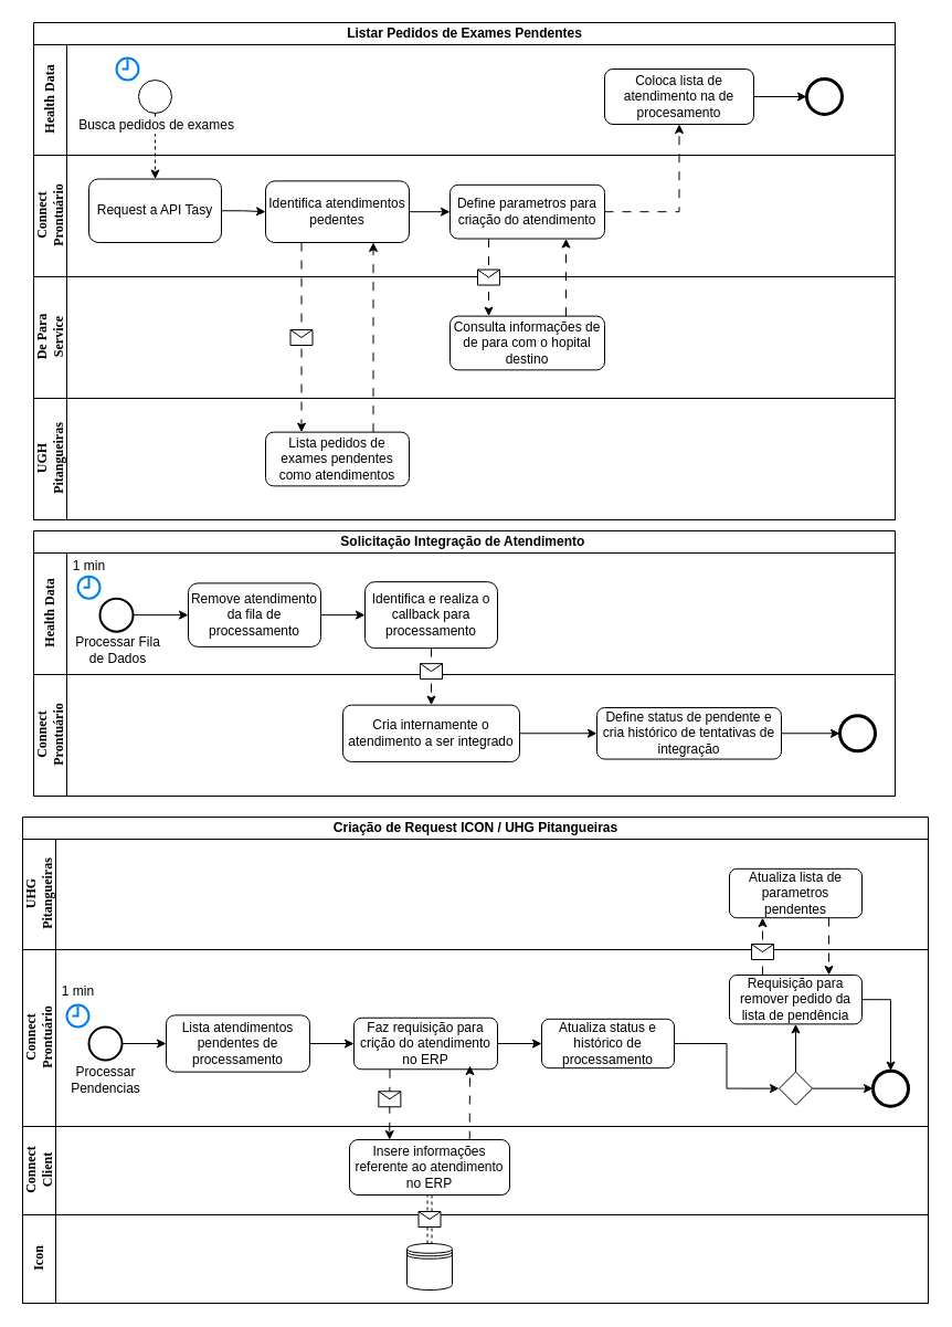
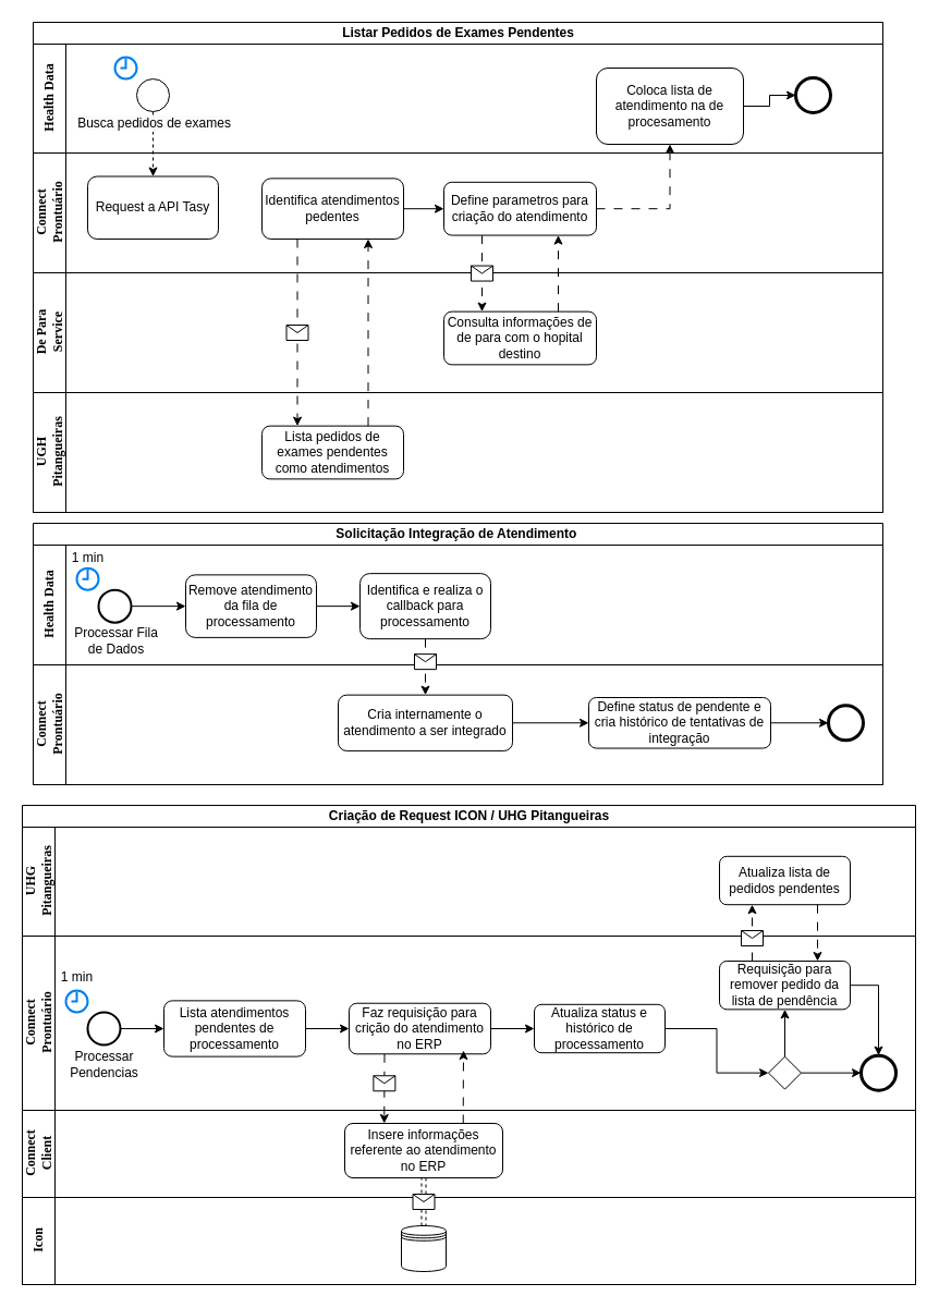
  <mxCell id="0" />
  <mxCell id="1" parent="0" />
  <mxCell id="2" value="Listar Pedidos de Exames Pendentes" style="swimlane;childLayout=stackLayout;resizeParent=1;resizeParentMax=0;horizontal=1;startSize=20;horizontalStack=0;html=1;" vertex="1" parent="1"><mxGeometry x="30" y="20" width="780" height="450" as="geometry" /></mxCell>
  <mxCell id="3" value="Health Data" style="swimlane;startSize=30;horizontal=0;glass=0;rounded=0;html=1;spacingTop=0;spacing=2;fontFamily=Verdana;" vertex="1" parent="2"><mxGeometry y="20" width="780" height="100" as="geometry"><mxRectangle y="20" width="760" height="30" as="alternateBounds" /></mxGeometry></mxCell>
  <mxCell id="4" value="" style="html=1;verticalLabelPosition=bottom;align=center;labelBackgroundColor=#ffffff;verticalAlign=top;strokeWidth=2;strokeColor=#0080F0;shadow=0;dashed=0;shape=mxgraph.ios7.icons.clock;" vertex="1" parent="3"><mxGeometry x="75" y="12" width="20" height="20" as="geometry" /></mxCell>
  <mxCell id="5" value="" style="strokeWidth=1;html=1;shape=mxgraph.flowchart.start_2;whiteSpace=wrap;" vertex="1" parent="3"><mxGeometry x="95" y="32" width="30" height="30" as="geometry" /></mxCell>
- <mxCell id="6" value="Coloca lista de atendimento na de procesamento" style="rounded=1;whiteSpace=wrap;html=1;" vertex="1" parent="3"><mxGeometry x="517" y="22" width="135" height="50" as="geometry" /></mxCell>
+ <mxCell id="6" value="Coloca lista de atendimento na de procesamento" style="rounded=1;whiteSpace=wrap;html=1;" vertex="1" parent="3"><mxGeometry x="517" y="22" width="135" height="70" as="geometry" /></mxCell>
  <mxCell id="7" value="" style="points=[[0.145,0.145,0],[0.5,0,0],[0.855,0.145,0],[1,0.5,0],[0.855,0.855,0],[0.5,1,0],[0.145,0.855,0],[0,0.5,0]];shape=mxgraph.bpmn.event;html=1;verticalLabelPosition=bottom;labelBackgroundColor=#ffffff;verticalAlign=top;align=center;perimeter=ellipsePerimeter;outlineConnect=0;aspect=fixed;outline=end;symbol=terminate2;strokeWidth=1;" vertex="1" parent="3"><mxGeometry x="700" y="31" width="32" height="32" as="geometry" /></mxCell>
  <mxCell id="8" style="edgeStyle=orthogonalEdgeStyle;rounded=0;orthogonalLoop=1;jettySize=auto;html=1;exitX=1;exitY=0.5;exitDx=0;exitDy=0;entryX=0;entryY=0.5;entryDx=0;entryDy=0;entryPerimeter=0;" edge="1" parent="3" source="6" target="7"><mxGeometry relative="1" as="geometry" /></mxCell>
  <mxCell id="9" value="Connect&lt;br&gt;Prontuário" style="swimlane;startSize=30;horizontal=0;html=1;spacingTop=0;spacing=2;fontFamily=Verdana;" vertex="1" parent="2"><mxGeometry y="120" width="780" height="110" as="geometry"><mxRectangle y="140" width="760" height="30" as="alternateBounds" /></mxGeometry></mxCell>
- <mxCell id="10" style="edgeStyle=orthogonalEdgeStyle;rounded=0;orthogonalLoop=1;jettySize=auto;html=1;exitX=1;exitY=0.5;exitDx=0;exitDy=0;entryX=0;entryY=0.5;entryDx=0;entryDy=0;" edge="1" parent="9" source="11" target="12"><mxGeometry relative="1" as="geometry" /></mxCell>
  <mxCell id="11" value="Request a API Tasy" style="rounded=1;whiteSpace=wrap;html=1;" vertex="1" parent="9"><mxGeometry x="50" y="21.5" width="120" height="57.5" as="geometry" /></mxCell>
  <mxCell id="12" value="Identifica atendimentos pedentes" style="rounded=1;whiteSpace=wrap;html=1;" vertex="1" parent="9"><mxGeometry x="210" y="23.37" width="130" height="55.63" as="geometry" /></mxCell>
  <mxCell id="13" value="Define parametros para criação do atendimento" style="rounded=1;whiteSpace=wrap;html=1;" vertex="1" parent="9"><mxGeometry x="377" y="26.82" width="140" height="48.74" as="geometry" /></mxCell>
  <mxCell id="14" value="" style="endArrow=classic;html=1;rounded=0;exitX=1;exitY=0.5;exitDx=0;exitDy=0;entryX=0;entryY=0.5;entryDx=0;entryDy=0;" edge="1" parent="9" source="12" target="13"><mxGeometry width="50" height="50" relative="1" as="geometry"><mxPoint x="520" y="200" as="sourcePoint" /><mxPoint x="400" y="61" as="targetPoint" /></mxGeometry></mxCell>
  <mxCell id="15" value="De Para&lt;div&gt;Service&lt;/div&gt;" style="swimlane;startSize=30;horizontal=0;html=1;spacingTop=0;spacing=2;fontFamily=Verdana;" vertex="1" parent="2"><mxGeometry y="230" width="780" height="110" as="geometry" /></mxCell>
  <mxCell id="16" value="Consulta informações de de para com o hopital destino" style="rounded=1;whiteSpace=wrap;html=1;" vertex="1" parent="15"><mxGeometry x="377" y="35.63" width="140" height="48.74" as="geometry" /></mxCell>
  <mxCell id="17" value="" style="endArrow=classic;html=1;rounded=0;exitX=0.5;exitY=1;exitDx=0;exitDy=0;exitPerimeter=0;entryX=0.5;entryY=0;entryDx=0;entryDy=0;dashed=1;" edge="1" parent="2" source="5" target="11"><mxGeometry relative="1" as="geometry"><mxPoint x="500" y="310" as="sourcePoint" /><mxPoint x="600" y="310" as="targetPoint" /></mxGeometry></mxCell>
  <mxCell id="18" value="&lt;span style=&quot;font-size: 12px; background-color: rgb(251, 251, 251);&quot;&gt;Busca pedidos de exames&lt;/span&gt;" style="edgeLabel;resizable=0;html=1;;align=center;verticalAlign=middle;" connectable="0" vertex="1" parent="17"><mxGeometry relative="1" as="geometry"><mxPoint y="-20" as="offset" /></mxGeometry></mxCell>
  <mxCell id="19" value="UGH&lt;br&gt;Pitangueiras" style="swimlane;startSize=30;horizontal=0;html=1;spacingTop=0;spacing=2;fontFamily=Verdana;" vertex="1" parent="2"><mxGeometry y="340" width="780" height="110" as="geometry" /></mxCell>
  <mxCell id="20" value="Lista pedidos de exames pendentes como atendimentos" style="rounded=1;whiteSpace=wrap;html=1;" vertex="1" parent="19"><mxGeometry x="210" y="30.63" width="130" height="48.74" as="geometry" /></mxCell>
  <mxCell id="21" value="" style="endArrow=classic;html=1;rounded=0;exitX=0.25;exitY=1;exitDx=0;exitDy=0;entryX=0.25;entryY=0;entryDx=0;entryDy=0;dashed=1;dashPattern=8 8;" edge="1" parent="2" source="13" target="16"><mxGeometry relative="1" as="geometry"><mxPoint x="457" y="188" as="sourcePoint" /><mxPoint x="457" y="115" as="targetPoint" /></mxGeometry></mxCell>
  <mxCell id="22" value="" style="shape=message;html=1;outlineConnect=0;" vertex="1" parent="21"><mxGeometry width="20" height="14" relative="1" as="geometry"><mxPoint x="-10" y="-7" as="offset" /></mxGeometry></mxCell>
  <mxCell id="23" value="" style="endArrow=classic;html=1;rounded=0;exitX=0.75;exitY=0;exitDx=0;exitDy=0;entryX=0.75;entryY=1;entryDx=0;entryDy=0;dashed=1;dashPattern=8 8;" edge="1" parent="2" source="16" target="13"><mxGeometry width="50" height="50" relative="1" as="geometry"><mxPoint x="520" y="340" as="sourcePoint" /><mxPoint x="570" y="290" as="targetPoint" /></mxGeometry></mxCell>
  <mxCell id="24" style="edgeStyle=orthogonalEdgeStyle;rounded=0;orthogonalLoop=1;jettySize=auto;html=1;exitX=1;exitY=0.5;exitDx=0;exitDy=0;entryX=0.5;entryY=1;entryDx=0;entryDy=0;dashed=1;dashPattern=8 8;" edge="1" parent="2" source="13" target="6"><mxGeometry relative="1" as="geometry" /></mxCell>
  <mxCell id="25" value="" style="endArrow=classic;html=1;rounded=0;exitX=0.25;exitY=1;exitDx=0;exitDy=0;entryX=0.25;entryY=0;entryDx=0;entryDy=0;dashed=1;dashPattern=8 8;" edge="1" parent="2" source="12" target="20"><mxGeometry relative="1" as="geometry"><mxPoint x="310" y="390" as="sourcePoint" /><mxPoint x="410" y="390" as="targetPoint" /></mxGeometry></mxCell>
  <mxCell id="26" value="" style="shape=message;html=1;outlineConnect=0;" vertex="1" parent="25"><mxGeometry width="20" height="14" relative="1" as="geometry"><mxPoint x="-10" y="-7" as="offset" /></mxGeometry></mxCell>
  <mxCell id="27" style="edgeStyle=orthogonalEdgeStyle;rounded=0;orthogonalLoop=1;jettySize=auto;html=1;exitX=0.75;exitY=0;exitDx=0;exitDy=0;entryX=0.75;entryY=1;entryDx=0;entryDy=0;dashed=1;dashPattern=8 8;" edge="1" parent="2" source="20" target="12"><mxGeometry relative="1" as="geometry" /></mxCell>
  <mxCell id="28" value="Solicitação Integração de Atendimento&amp;nbsp;" style="swimlane;childLayout=stackLayout;resizeParent=1;resizeParentMax=0;horizontal=1;startSize=20;horizontalStack=0;html=1;" vertex="1" parent="1"><mxGeometry x="30" y="480" width="780" height="240" as="geometry" /></mxCell>
  <mxCell id="29" value="Health Data" style="swimlane;startSize=30;horizontal=0;glass=0;rounded=0;html=1;spacingTop=0;spacing=2;fontFamily=Verdana;" vertex="1" parent="28"><mxGeometry y="20" width="780" height="110" as="geometry"><mxRectangle y="20" width="760" height="30" as="alternateBounds" /></mxGeometry></mxCell>
  <mxCell id="30" value="" style="html=1;verticalLabelPosition=bottom;align=center;labelBackgroundColor=#ffffff;verticalAlign=top;strokeWidth=2;strokeColor=#0080F0;shadow=0;dashed=0;shape=mxgraph.ios7.icons.clock;" vertex="1" parent="29"><mxGeometry x="40" y="21.13" width="20" height="20" as="geometry" /></mxCell>
  <mxCell id="31" style="edgeStyle=orthogonalEdgeStyle;rounded=0;orthogonalLoop=1;jettySize=auto;html=1;exitX=1;exitY=0.5;exitDx=0;exitDy=0;exitPerimeter=0;entryX=0;entryY=0.5;entryDx=0;entryDy=0;" edge="1" parent="29" source="32" target="35"><mxGeometry relative="1" as="geometry" /></mxCell>
  <mxCell id="32" value="" style="strokeWidth=2;html=1;shape=mxgraph.flowchart.start_2;whiteSpace=wrap;" vertex="1" parent="29"><mxGeometry x="60" y="41.13" width="30" height="30" as="geometry" /></mxCell>
  <mxCell id="33" value="1 min" style="text;html=1;align=center;verticalAlign=middle;resizable=0;points=[];autosize=1;strokeColor=none;fillColor=none;" vertex="1" parent="29"><mxGeometry x="25" y="-2.62" width="50" height="30" as="geometry" /></mxCell>
  <mxCell id="34" style="edgeStyle=orthogonalEdgeStyle;rounded=0;orthogonalLoop=1;jettySize=auto;html=1;exitX=1;exitY=0.5;exitDx=0;exitDy=0;entryX=0;entryY=0.5;entryDx=0;entryDy=0;" edge="1" parent="29" source="35" target="37"><mxGeometry relative="1" as="geometry" /></mxCell>
  <mxCell id="35" value="Remove atendimento da fila de processamento" style="rounded=1;whiteSpace=wrap;html=1;" vertex="1" parent="29"><mxGeometry x="140" y="27.38" width="120" height="57.5" as="geometry" /></mxCell>
  <mxCell id="36" value="Processar Fila &lt;br&gt;de Dados" style="text;align=center;verticalAlign=middle;resizable=0;points=[];autosize=1;strokeColor=none;fillColor=none;html=1;" vertex="1" parent="29"><mxGeometry x="26" y="68" width="100" height="40" as="geometry" /></mxCell>
  <mxCell id="37" value="Identifica e realiza o callback para processamento" style="rounded=1;whiteSpace=wrap;html=1;" vertex="1" parent="29"><mxGeometry x="300" y="26.13" width="120" height="60" as="geometry" /></mxCell>
  <mxCell id="38" value="Connect&lt;br&gt;Prontuário" style="swimlane;startSize=30;horizontal=0;html=1;spacingTop=0;spacing=2;fontFamily=Verdana;" vertex="1" parent="28"><mxGeometry y="130" width="780" height="110" as="geometry"><mxRectangle y="140" width="760" height="30" as="alternateBounds" /></mxGeometry></mxCell>
  <mxCell id="39" value="Define status de pendente e cria histórico de tentativas de integração" style="rounded=1;whiteSpace=wrap;html=1;" vertex="1" parent="38"><mxGeometry x="510" y="30" width="167" height="46.56" as="geometry" /></mxCell>
  <mxCell id="40" value="Cria internamente o atendimento a ser integrado" style="rounded=1;whiteSpace=wrap;html=1;" vertex="1" parent="38"><mxGeometry x="280" y="27.65" width="160" height="51.26" as="geometry" /></mxCell>
  <mxCell id="41" value="" style="endArrow=classic;html=1;rounded=0;exitX=1;exitY=0.5;exitDx=0;exitDy=0;entryX=0;entryY=0.5;entryDx=0;entryDy=0;" edge="1" parent="38" source="40" target="39"><mxGeometry width="50" height="50" relative="1" as="geometry"><mxPoint x="520" y="190" as="sourcePoint" /><mxPoint x="400" y="51" as="targetPoint" /></mxGeometry></mxCell>
  <mxCell id="42" value="" style="points=[[0.145,0.145,0],[0.5,0,0],[0.855,0.145,0],[1,0.5,0],[0.855,0.855,0],[0.5,1,0],[0.145,0.855,0],[0,0.5,0]];shape=mxgraph.bpmn.event;html=1;verticalLabelPosition=bottom;labelBackgroundColor=#ffffff;verticalAlign=top;align=center;perimeter=ellipsePerimeter;outlineConnect=0;aspect=fixed;outline=end;symbol=terminate2;strokeWidth=1;" vertex="1" parent="38"><mxGeometry x="730" y="37.28" width="32" height="32" as="geometry" /></mxCell>
  <mxCell id="43" style="edgeStyle=orthogonalEdgeStyle;rounded=0;orthogonalLoop=1;jettySize=auto;html=1;exitX=1;exitY=0.5;exitDx=0;exitDy=0;entryX=0;entryY=0.5;entryDx=0;entryDy=0;entryPerimeter=0;" edge="1" parent="38" source="39" target="42"><mxGeometry relative="1" as="geometry" /></mxCell>
  <mxCell id="44" value="" style="endArrow=classic;html=1;rounded=0;exitX=0.5;exitY=1;exitDx=0;exitDy=0;entryX=0.5;entryY=0;entryDx=0;entryDy=0;dashed=1;dashPattern=8 8;" edge="1" parent="28" source="37" target="40"><mxGeometry relative="1" as="geometry"><mxPoint x="630" y="380" as="sourcePoint" /><mxPoint x="730" y="380" as="targetPoint" /></mxGeometry></mxCell>
  <mxCell id="45" value="" style="shape=message;html=1;outlineConnect=0;" vertex="1" parent="44"><mxGeometry width="20" height="14" relative="1" as="geometry"><mxPoint x="-10" y="-12" as="offset" /></mxGeometry></mxCell>
  <mxCell id="46" value="Criação de Request ICON / UHG Pitangueiras" style="swimlane;childLayout=stackLayout;resizeParent=1;resizeParentMax=0;horizontal=1;startSize=20;horizontalStack=0;html=1;" vertex="1" parent="1"><mxGeometry x="20" y="739" width="820" height="440" as="geometry" /></mxCell>
  <mxCell id="47" value="UHG &lt;br&gt;Pitangueiras" style="swimlane;startSize=30;horizontal=0;html=1;spacingTop=0;spacing=2;fontFamily=Verdana;" vertex="1" parent="46"><mxGeometry y="20" width="820" height="100" as="geometry"><mxRectangle y="140" width="760" height="30" as="alternateBounds" /></mxGeometry></mxCell>
- <mxCell id="48" value="Atualiza lista de parametros pendentes" style="rounded=1;whiteSpace=wrap;html=1;" vertex="1" parent="47"><mxGeometry x="640" y="26.82" width="120" height="44.37" as="geometry" /></mxCell>
+ <mxCell id="48" value="Atualiza lista de pedidos pendentes" style="rounded=1;whiteSpace=wrap;html=1;" vertex="1" parent="47"><mxGeometry x="640" y="26.82" width="120" height="44.37" as="geometry" /></mxCell>
  <mxCell id="49" value="Connect&lt;br&gt;Prontuário" style="swimlane;startSize=30;horizontal=0;html=1;spacingTop=0;spacing=2;fontFamily=Verdana;" vertex="1" parent="46"><mxGeometry y="120" width="820" height="160" as="geometry"><mxRectangle y="140" width="760" height="30" as="alternateBounds" /></mxGeometry></mxCell>
  <mxCell id="50" style="edgeStyle=orthogonalEdgeStyle;rounded=0;orthogonalLoop=1;jettySize=auto;html=1;exitX=1;exitY=0.5;exitDx=0;exitDy=0;entryX=0;entryY=0.5;entryDx=0;entryDy=0;" edge="1" parent="49" source="51" target="61"><mxGeometry relative="1" as="geometry" /></mxCell>
  <mxCell id="51" value="Faz requisição para crição do atendimento no ERP" style="rounded=1;whiteSpace=wrap;html=1;" vertex="1" parent="49"><mxGeometry x="300" y="61.72" width="130" height="46.56" as="geometry" /></mxCell>
  <mxCell id="52" value="Lista atendimentos pendentes de processamento" style="rounded=1;whiteSpace=wrap;html=1;" vertex="1" parent="49"><mxGeometry x="130" y="59.37" width="130" height="51.26" as="geometry" /></mxCell>
  <mxCell id="53" value="" style="endArrow=classic;html=1;rounded=0;exitX=1;exitY=0.5;exitDx=0;exitDy=0;entryX=0;entryY=0.5;entryDx=0;entryDy=0;" edge="1" parent="49" source="52" target="51"><mxGeometry width="50" height="50" relative="1" as="geometry"><mxPoint x="520" y="225" as="sourcePoint" /><mxPoint x="400" y="86" as="targetPoint" /></mxGeometry></mxCell>
  <mxCell id="54" value="" style="points=[[0.145,0.145,0],[0.5,0,0],[0.855,0.145,0],[1,0.5,0],[0.855,0.855,0],[0.5,1,0],[0.145,0.855,0],[0,0.5,0]];shape=mxgraph.bpmn.event;html=1;verticalLabelPosition=bottom;labelBackgroundColor=#ffffff;verticalAlign=top;align=center;perimeter=ellipsePerimeter;outlineConnect=0;aspect=fixed;outline=end;symbol=terminate2;strokeWidth=1;" vertex="1" parent="49"><mxGeometry x="770" y="109.63" width="32" height="32" as="geometry" /></mxCell>
  <mxCell id="55" style="edgeStyle=orthogonalEdgeStyle;rounded=0;orthogonalLoop=1;jettySize=auto;html=1;exitX=1;exitY=0.5;exitDx=0;exitDy=0;exitPerimeter=0;entryX=0;entryY=0.5;entryDx=0;entryDy=0;" edge="1" parent="49" source="56" target="52"><mxGeometry relative="1" as="geometry" /></mxCell>
  <mxCell id="56" value="" style="strokeWidth=2;html=1;shape=mxgraph.flowchart.start_2;whiteSpace=wrap;" vertex="1" parent="49"><mxGeometry x="60" y="70" width="30" height="30" as="geometry" /></mxCell>
  <mxCell id="57" value="Processar&lt;br&gt;Pendencias" style="text;align=center;verticalAlign=middle;resizable=0;points=[];autosize=1;strokeColor=none;fillColor=none;html=1;" vertex="1" parent="49"><mxGeometry x="30" y="98" width="90" height="40" as="geometry" /></mxCell>
  <mxCell id="58" value="1 min" style="text;html=1;align=center;verticalAlign=middle;resizable=0;points=[];autosize=1;strokeColor=none;fillColor=none;" vertex="1" parent="49"><mxGeometry x="25" y="23" width="50" height="30" as="geometry" /></mxCell>
  <mxCell id="59" value="" style="html=1;verticalLabelPosition=bottom;align=center;labelBackgroundColor=#ffffff;verticalAlign=top;strokeWidth=2;strokeColor=#0080F0;shadow=0;dashed=0;shape=mxgraph.ios7.icons.clock;" vertex="1" parent="49"><mxGeometry x="40" y="50" width="20" height="20" as="geometry" /></mxCell>
  <mxCell id="60" style="edgeStyle=orthogonalEdgeStyle;rounded=0;orthogonalLoop=1;jettySize=auto;html=1;exitX=1;exitY=0.5;exitDx=0;exitDy=0;entryX=0;entryY=0.5;entryDx=0;entryDy=0;" edge="1" parent="49" source="61" target="63"><mxGeometry relative="1" as="geometry"><mxPoint x="618" y="84.995" as="sourcePoint" /></mxGeometry></mxCell>
  <mxCell id="61" value="Atualiza status e histórico de processamento" style="rounded=1;whiteSpace=wrap;html=1;" vertex="1" parent="49"><mxGeometry x="470" y="62.81" width="120" height="44.37" as="geometry" /></mxCell>
  <mxCell id="62" style="edgeStyle=orthogonalEdgeStyle;rounded=0;orthogonalLoop=1;jettySize=auto;html=1;exitX=0.5;exitY=0;exitDx=0;exitDy=0;entryX=0.5;entryY=1;entryDx=0;entryDy=0;" edge="1" parent="49" source="63" target="65"><mxGeometry relative="1" as="geometry" /></mxCell>
  <mxCell id="63" value="" style="rhombus;whiteSpace=wrap;html=1;rounded=0;fillStyle=auto;fillColor=#FFFFFF;" vertex="1" parent="49"><mxGeometry x="685" y="110.63" width="30" height="30" as="geometry" /></mxCell>
  <mxCell id="64" style="edgeStyle=orthogonalEdgeStyle;rounded=0;orthogonalLoop=1;jettySize=auto;html=1;exitX=1;exitY=0.5;exitDx=0;exitDy=0;entryX=0;entryY=0.5;entryDx=0;entryDy=0;entryPerimeter=0;" edge="1" parent="49" source="63" target="54"><mxGeometry relative="1" as="geometry" /></mxCell>
  <mxCell id="65" value="Requisição para remover pedido da lista de pendência" style="rounded=1;whiteSpace=wrap;html=1;" vertex="1" parent="49"><mxGeometry x="640" y="23" width="120" height="44.37" as="geometry" /></mxCell>
  <mxCell id="66" style="edgeStyle=orthogonalEdgeStyle;rounded=0;orthogonalLoop=1;jettySize=auto;html=1;exitX=1;exitY=0.5;exitDx=0;exitDy=0;entryX=0.5;entryY=0;entryDx=0;entryDy=0;entryPerimeter=0;" edge="1" parent="49" source="65" target="54"><mxGeometry relative="1" as="geometry" /></mxCell>
  <mxCell id="67" value="Connect&lt;br&gt;Client" style="swimlane;startSize=30;horizontal=0;glass=0;rounded=0;html=1;spacingTop=0;spacing=2;fontFamily=Verdana;" vertex="1" parent="46"><mxGeometry y="280" width="820" height="80" as="geometry"><mxRectangle y="20" width="760" height="30" as="alternateBounds" /></mxGeometry></mxCell>
  <mxCell id="68" value="Insere informações referente ao atendimento no ERP" style="rounded=1;whiteSpace=wrap;html=1;" vertex="1" parent="67"><mxGeometry x="296" y="12" width="145" height="50" as="geometry" /></mxCell>
  <mxCell id="69" value="Icon" style="swimlane;startSize=30;horizontal=0;glass=0;rounded=0;html=1;spacingTop=0;spacing=2;fontFamily=Verdana;" vertex="1" parent="46"><mxGeometry y="360" width="820" height="80" as="geometry"><mxRectangle y="20" width="760" height="30" as="alternateBounds" /></mxGeometry></mxCell>
  <mxCell id="70" value="" style="shape=datastore;whiteSpace=wrap;html=1;" vertex="1" parent="69"><mxGeometry x="348" y="26" width="41" height="42" as="geometry" /></mxCell>
  <mxCell id="71" value="" style="endArrow=classic;html=1;rounded=0;exitX=0.25;exitY=1;exitDx=0;exitDy=0;entryX=0.25;entryY=0;entryDx=0;entryDy=0;dashed=1;dashPattern=8 8;" edge="1" parent="46" source="51" target="68"><mxGeometry relative="1" as="geometry"><mxPoint x="430" y="90" as="sourcePoint" /><mxPoint x="530" y="90" as="targetPoint" /></mxGeometry></mxCell>
  <mxCell id="72" value="" style="shape=message;html=1;outlineConnect=0;" vertex="1" parent="71"><mxGeometry width="20" height="14" relative="1" as="geometry"><mxPoint x="-10" y="-12" as="offset" /></mxGeometry></mxCell>
  <mxCell id="73" style="edgeStyle=orthogonalEdgeStyle;rounded=0;orthogonalLoop=1;jettySize=auto;html=1;exitX=0.75;exitY=0;exitDx=0;exitDy=0;entryX=0.808;entryY=0.93;entryDx=0;entryDy=0;entryPerimeter=0;dashed=1;dashPattern=8 8;" edge="1" parent="46" source="68" target="51"><mxGeometry relative="1" as="geometry" /></mxCell>
  <mxCell id="74" value="" style="endArrow=classic;html=1;rounded=0;exitX=0.5;exitY=1;exitDx=0;exitDy=0;entryX=0.5;entryY=0;entryDx=0;entryDy=0;shape=link;dashed=1;" edge="1" parent="46" source="68" target="70"><mxGeometry relative="1" as="geometry"><mxPoint x="430" y="90" as="sourcePoint" /><mxPoint x="530" y="90" as="targetPoint" /></mxGeometry></mxCell>
  <mxCell id="75" value="" style="shape=message;html=1;outlineConnect=0;" vertex="1" parent="74"><mxGeometry width="20" height="14" relative="1" as="geometry"><mxPoint x="-10" y="-7" as="offset" /></mxGeometry></mxCell>
  <mxCell id="76" value="" style="endArrow=classic;html=1;rounded=0;exitX=0.25;exitY=0;exitDx=0;exitDy=0;entryX=0.25;entryY=1;entryDx=0;entryDy=0;dashed=1;dashPattern=8 8;" edge="1" parent="46" source="65" target="48"><mxGeometry relative="1" as="geometry"><mxPoint x="636" y="120" as="sourcePoint" /><mxPoint x="736" y="120" as="targetPoint" /></mxGeometry></mxCell>
  <mxCell id="77" value="" style="shape=message;html=1;outlineConnect=0;" vertex="1" parent="76"><mxGeometry width="20" height="14" relative="1" as="geometry"><mxPoint x="-10" y="-2" as="offset" /></mxGeometry></mxCell>
  <mxCell id="78" style="edgeStyle=orthogonalEdgeStyle;rounded=0;orthogonalLoop=1;jettySize=auto;html=1;exitX=0.75;exitY=1;exitDx=0;exitDy=0;entryX=0.75;entryY=0;entryDx=0;entryDy=0;dashed=1;dashPattern=8 8;" edge="1" parent="46" source="48" target="65"><mxGeometry relative="1" as="geometry" /></mxCell>
